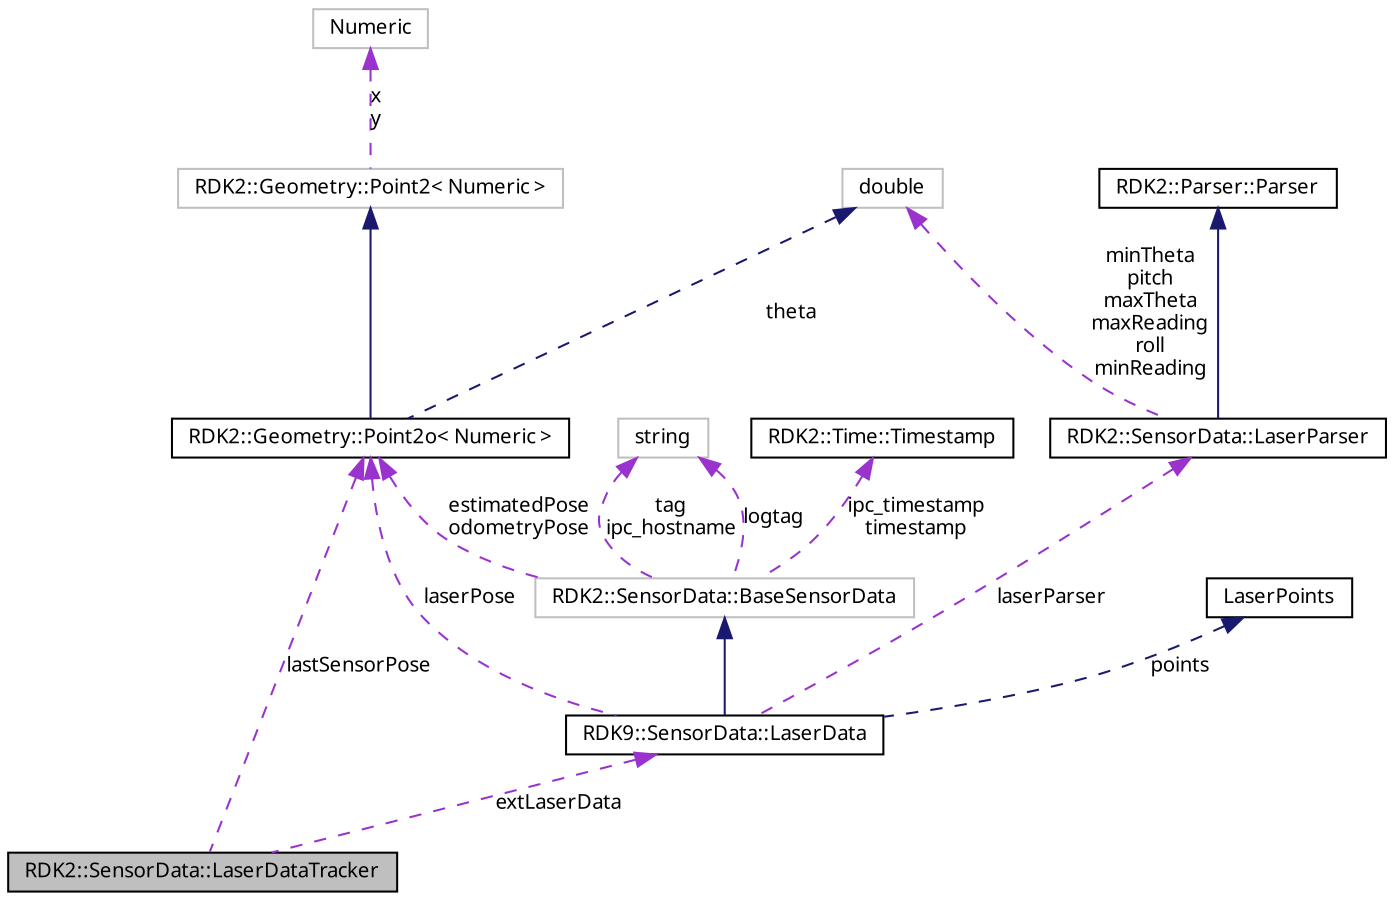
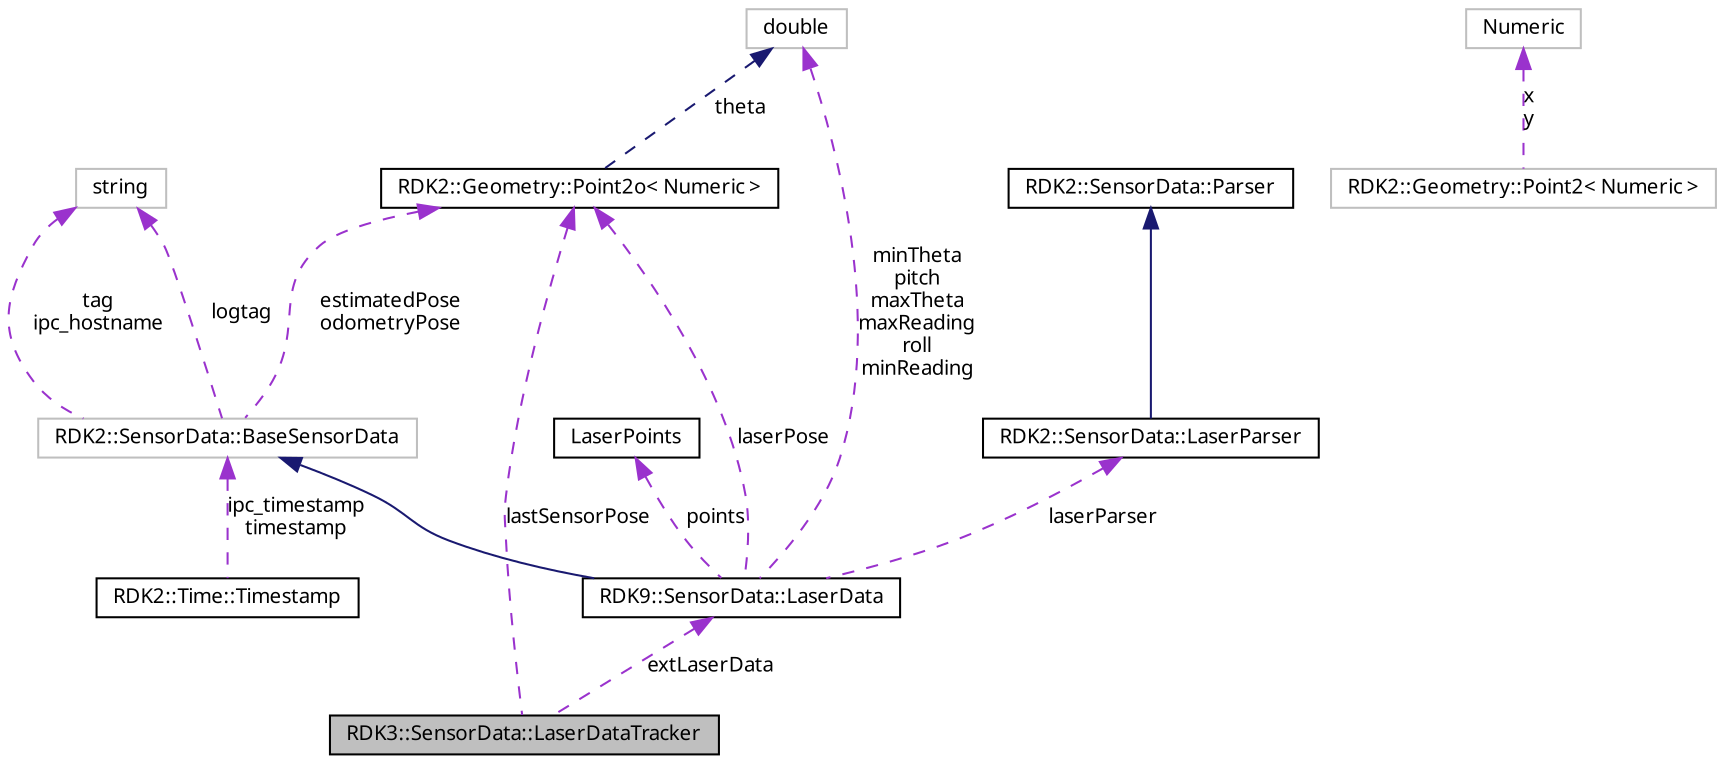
  digraph {
    rankdir=TB
    node [color=black fillcolor=white fontname="FreeSans.ttf" fontsize=10 shape=record style=filled]
    edge [color=darkorchid3 dir=back fontname="FreeSans.ttf" fontsize=10 labelfontname="FreeSans.ttf" labelfontsize=10 style=dashed]
-   n1 [fillcolor=grey75 fontcolor=black height=0.2 label="RDK2::SensorData::LaserDataTracker" width=0.4]
+   n1 [fillcolor=grey75 fontcolor=black height=0.2 label="RDK3::SensorData::LaserDataTracker" width=0.4]
    n2 [height=0.2 label="RDK2::Geometry::Point2o\< Numeric \>" width=0.4]
    n3 [height=0.2 label="RDK9::SensorData::LaserData" width=0.4]
    n4 [color=grey75 height=0.2 label="RDK2::SensorData::BaseSensorData" width=0.4]
    n5 [color=grey75 height=0.2 label="RDK2::Geometry::Point2\< Numeric \>" width=0.4]
    n6 [color=grey75 height=0.2 label=Numeric width=0.4]
    n7 [color=grey75 height=0.2 label=double width=0.4]
    n8 [color=grey75 height=0.2 label=string width=0.4]
    n9 [height=0.2 label="RDK2::Time::Timestamp" width=0.4]
    n10 [height=0.2 label="RDK2::SensorData::LaserParser" width=0.4]
-   n11 [height=0.2 label="RDK2::Parser::Parser" width=0.4]
+   n11 [height=0.2 label="RDK2::SensorData::Parser" width=0.4]
    n12 [height=0.2 label=LaserPoints width=0.4]
    n2 -> n1 [label=lastSensorPose]
    n2 -> n3 [label=laserPose]
    n2 -> n4 [label="estimatedPose\nodometryPose"]
    n3 -> n1 [label=extLaserData]
    n4 -> n3 [color=midnightblue style=solid]
-   n5 -> n2 [color=midnightblue style=solid]
    n6 -> n5 [label="x\ny"]
    n7 -> n2 [color=midnightblue label=theta]
-   n7 -> n10 [label="minTheta\npitch\nmaxTheta\nmaxReading\nroll\nminReading"]
+   n7 -> n3 [label="minTheta\npitch\nmaxTheta\nmaxReading\nroll\nminReading"]
    n8 -> n4 [label="tag\nipc_hostname"]
    n8 -> n4 [label=logtag]
-   n9 -> n4 [label="ipc_timestamp\ntimestamp"]
+   n4 -> n9 [label="ipc_timestamp\ntimestamp"]
    n10 -> n3 [label=laserParser]
    n11 -> n10 [color=midnightblue style=solid]
-   n12 -> n3 [color=midnightblue label=points]
+   n12 -> n3 [label=points]
  }
